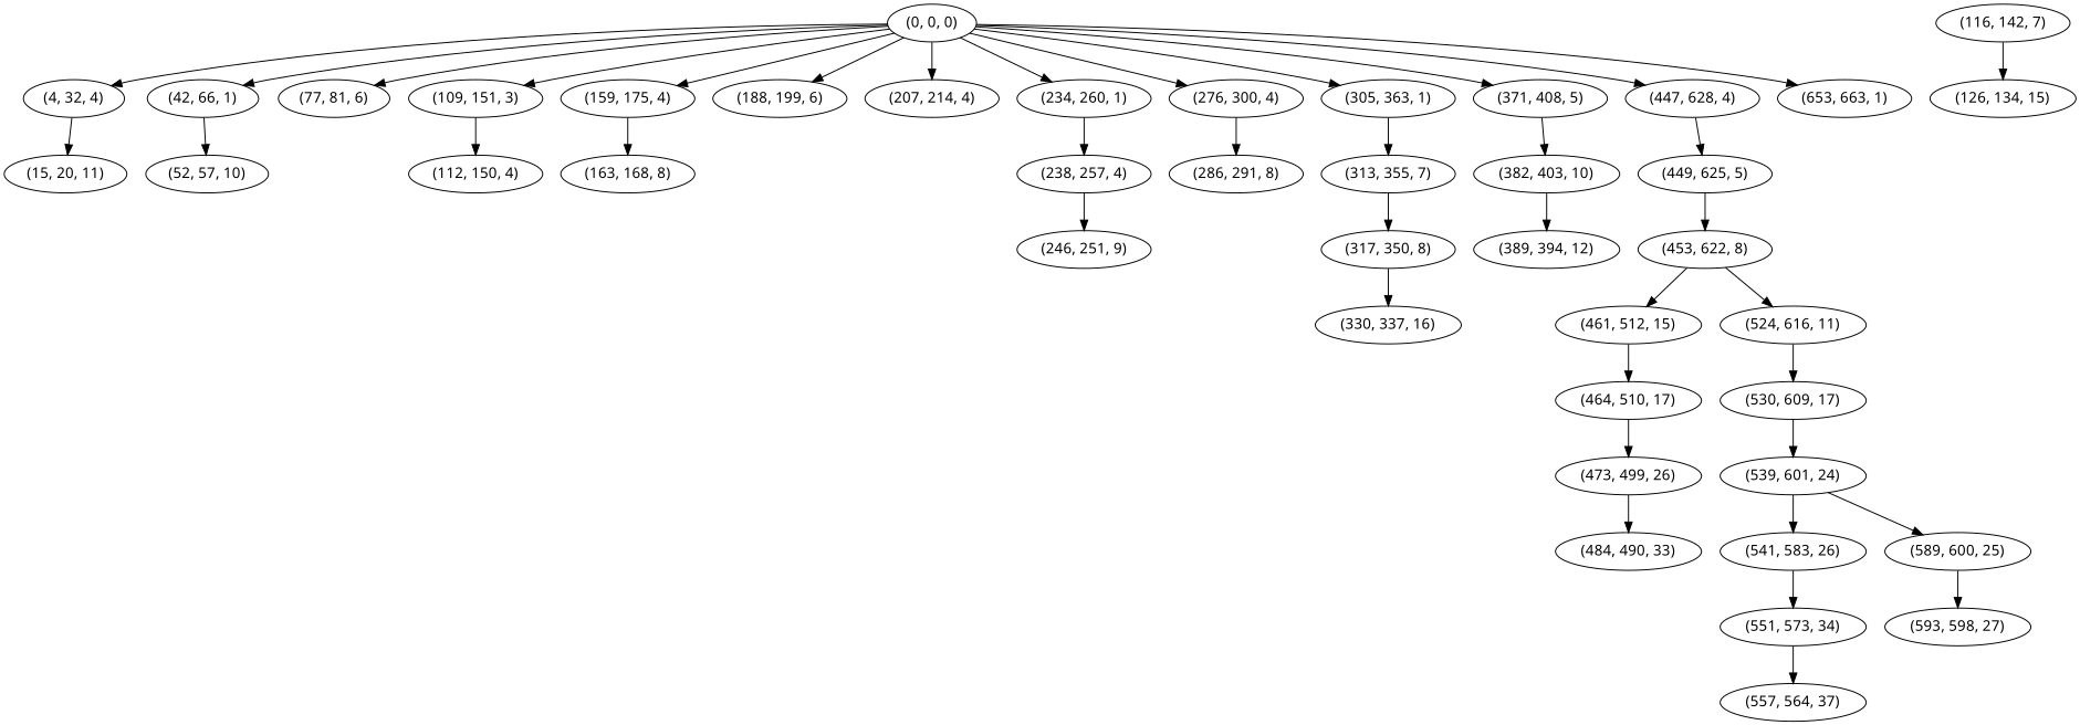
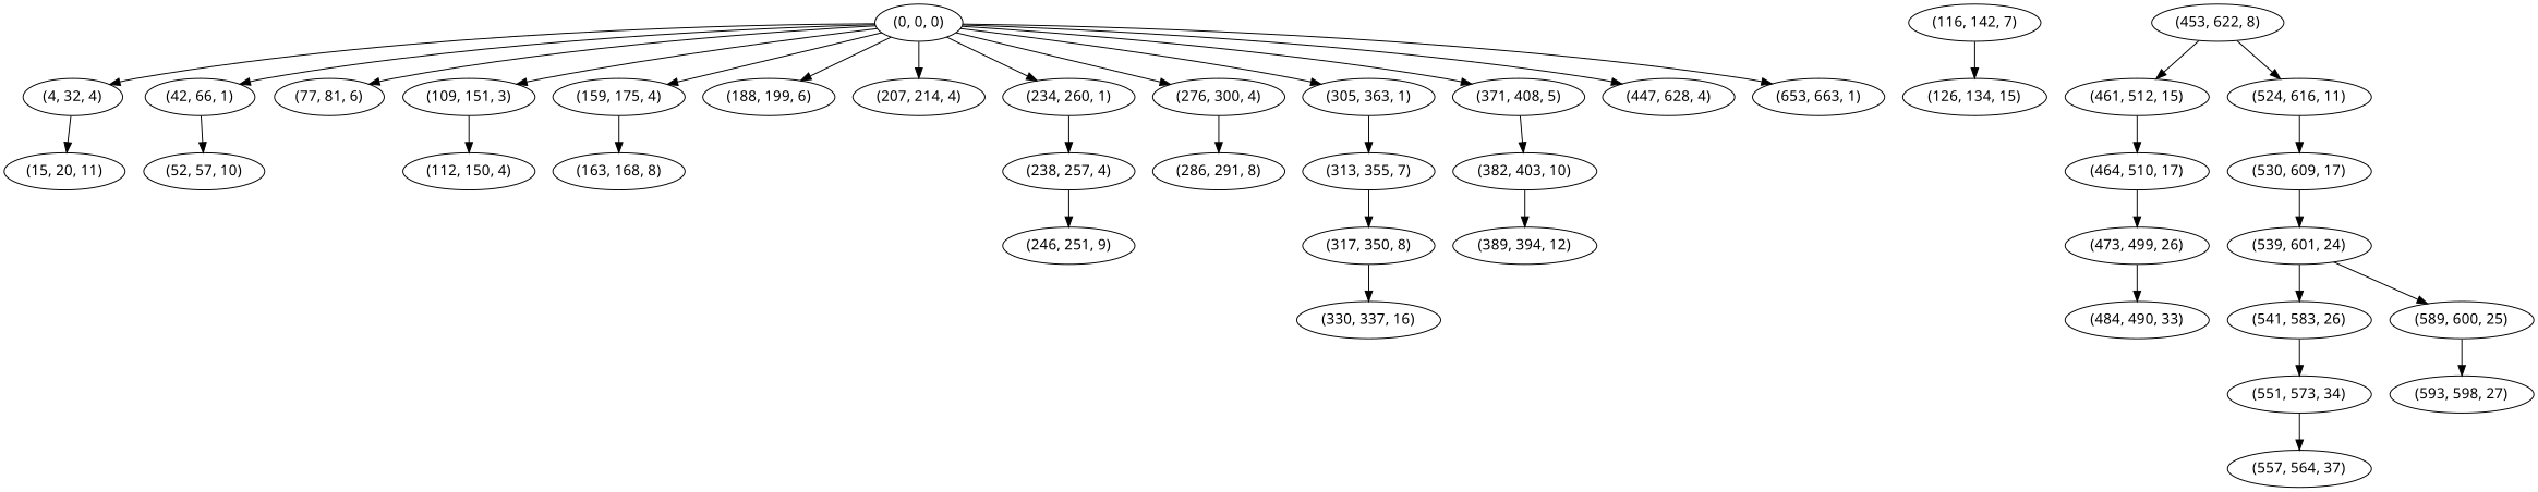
  digraph {
    fontname="Noto Sans"
    node [fontname="Noto Sans"]
    edge [fontname="Noto Sans"]
    "(0, 0, 0)"
    "(4, 32, 4)"
    "(42, 66, 1)"
    "(77, 81, 6)"
    "(109, 151, 3)"
    "(159, 175, 4)"
    "(188, 199, 6)"
    n8 [label="(207, 214, 4)"]
    "(234, 260, 1)"
    "(276, 300, 4)"
    "(305, 363, 1)"
    "(371, 408, 5)"
    "(447, 628, 4)"
    "(653, 663, 1)"
    "(15, 20, 11)"
    "(52, 57, 10)"
    "(112, 150, 4)"
    "(163, 168, 8)"
    "(238, 257, 4)"
    "(286, 291, 8)"
    "(313, 355, 7)"
    "(382, 403, 10)"
-   "(449, 625, 5)"
    "(116, 142, 7)"
    "(126, 134, 15)"
    "(246, 251, 9)"
    "(317, 350, 8)"
    "(330, 337, 16)"
    "(389, 394, 12)"
    "(453, 622, 8)"
    "(461, 512, 15)"
    "(524, 616, 11)"
    "(464, 510, 17)"
    "(530, 609, 17)"
    "(473, 499, 26)"
    "(484, 490, 33)"
    "(539, 601, 24)"
    "(541, 583, 26)"
    "(589, 600, 25)"
    "(551, 573, 34)"
    "(593, 598, 27)"
    "(557, 564, 37)"
    "(0, 0, 0)" -> "(4, 32, 4)"
    "(0, 0, 0)" -> "(42, 66, 1)"
    "(0, 0, 0)" -> "(77, 81, 6)"
    "(0, 0, 0)" -> "(109, 151, 3)"
    "(0, 0, 0)" -> "(159, 175, 4)"
    "(0, 0, 0)" -> "(188, 199, 6)"
    "(0, 0, 0)" -> n8
    "(0, 0, 0)" -> "(234, 260, 1)"
    "(0, 0, 0)" -> "(276, 300, 4)"
    "(0, 0, 0)" -> "(305, 363, 1)"
    "(0, 0, 0)" -> "(371, 408, 5)"
    "(0, 0, 0)" -> "(447, 628, 4)"
    "(0, 0, 0)" -> "(653, 663, 1)"
    "(4, 32, 4)" -> "(15, 20, 11)"
    "(42, 66, 1)" -> "(52, 57, 10)"
    "(109, 151, 3)" -> "(112, 150, 4)"
    "(159, 175, 4)" -> "(163, 168, 8)"
    "(234, 260, 1)" -> "(238, 257, 4)"
    "(276, 300, 4)" -> "(286, 291, 8)"
    "(305, 363, 1)" -> "(313, 355, 7)"
    "(371, 408, 5)" -> "(382, 403, 10)"
-   "(447, 628, 4)" -> "(449, 625, 5)"
    "(238, 257, 4)" -> "(246, 251, 9)"
    "(313, 355, 7)" -> "(317, 350, 8)"
    "(382, 403, 10)" -> "(389, 394, 12)"
-   "(449, 625, 5)" -> "(453, 622, 8)"
    "(116, 142, 7)" -> "(126, 134, 15)"
    "(317, 350, 8)" -> "(330, 337, 16)"
    "(453, 622, 8)" -> "(461, 512, 15)"
    "(453, 622, 8)" -> "(524, 616, 11)"
    "(461, 512, 15)" -> "(464, 510, 17)"
    "(524, 616, 11)" -> "(530, 609, 17)"
    "(464, 510, 17)" -> "(473, 499, 26)"
    "(530, 609, 17)" -> "(539, 601, 24)"
    "(473, 499, 26)" -> "(484, 490, 33)"
    "(539, 601, 24)" -> "(541, 583, 26)"
    "(539, 601, 24)" -> "(589, 600, 25)"
    "(541, 583, 26)" -> "(551, 573, 34)"
    "(589, 600, 25)" -> "(593, 598, 27)"
    "(551, 573, 34)" -> "(557, 564, 37)"
  }
